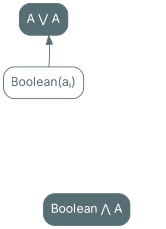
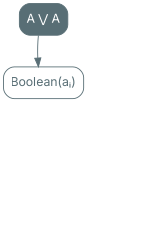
  digraph {
    node [color="#586E75" fillcolor="#ffffff" fontcolor="#586E75" fontname="Inter,Arial" shape=rectangle style="rounded,filled"]
    edge [color="#586E75" fontcolor="#000000" fontname="Inter,Arial" fontsize=11 style=invis]
    n1 [fillcolor="#586E75" fontcolor="#ffffff" label="A ⋁ A"]
    n2 [label="Boolean(aᵢ)"]
    n3 [label="Right(aⱼ)" style=invis]
    n4 [label="false ⋀ aᵢ" style=invis]
    n5 [label="true ⋀ aⱼ" style=invis]
-   n6 [fillcolor="#586E75" fontcolor="#ffffff" label="Boolean ⋀ A"]
-   n2 -> n1 [style=""]
+   n1 -> n2 [style=""]
    n1 -> n3
    n2 -> n4
    n3 -> n5
    n4 -> n2
-   n4 -> n6 [dir=back]
    n5 -> n3
-   n5 -> n6 [dir=back]
  }
